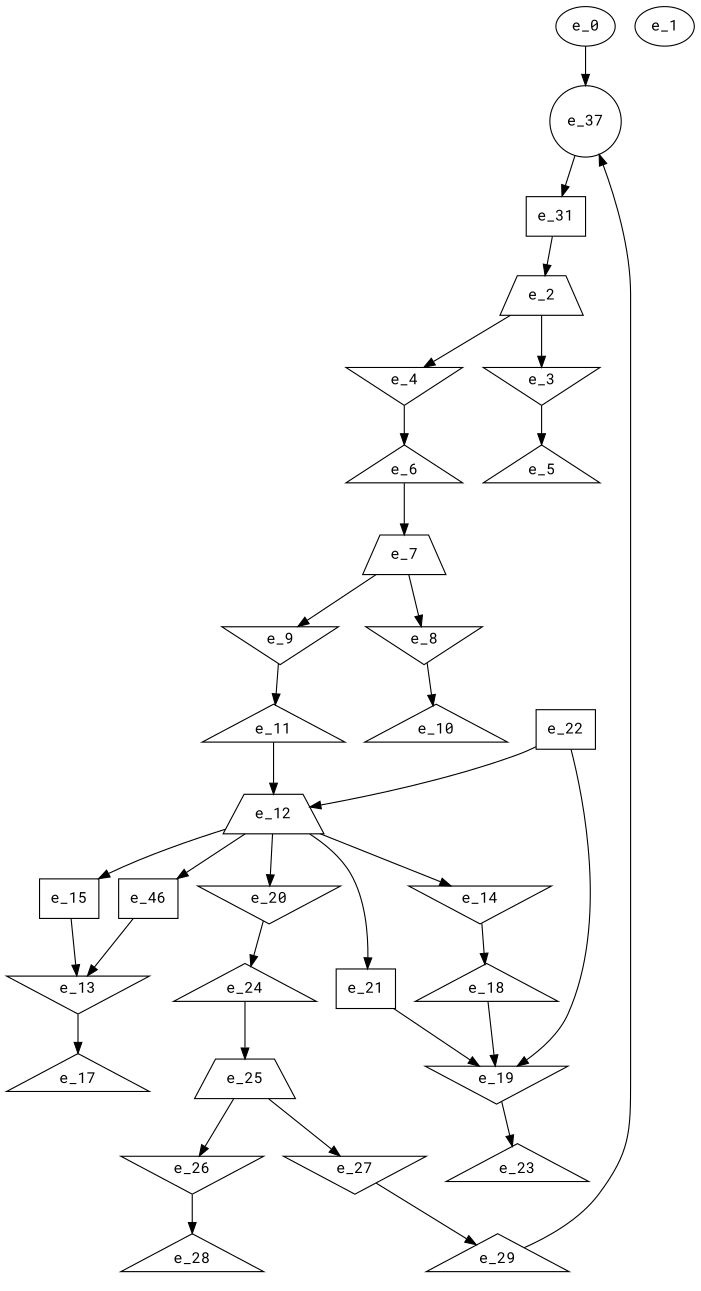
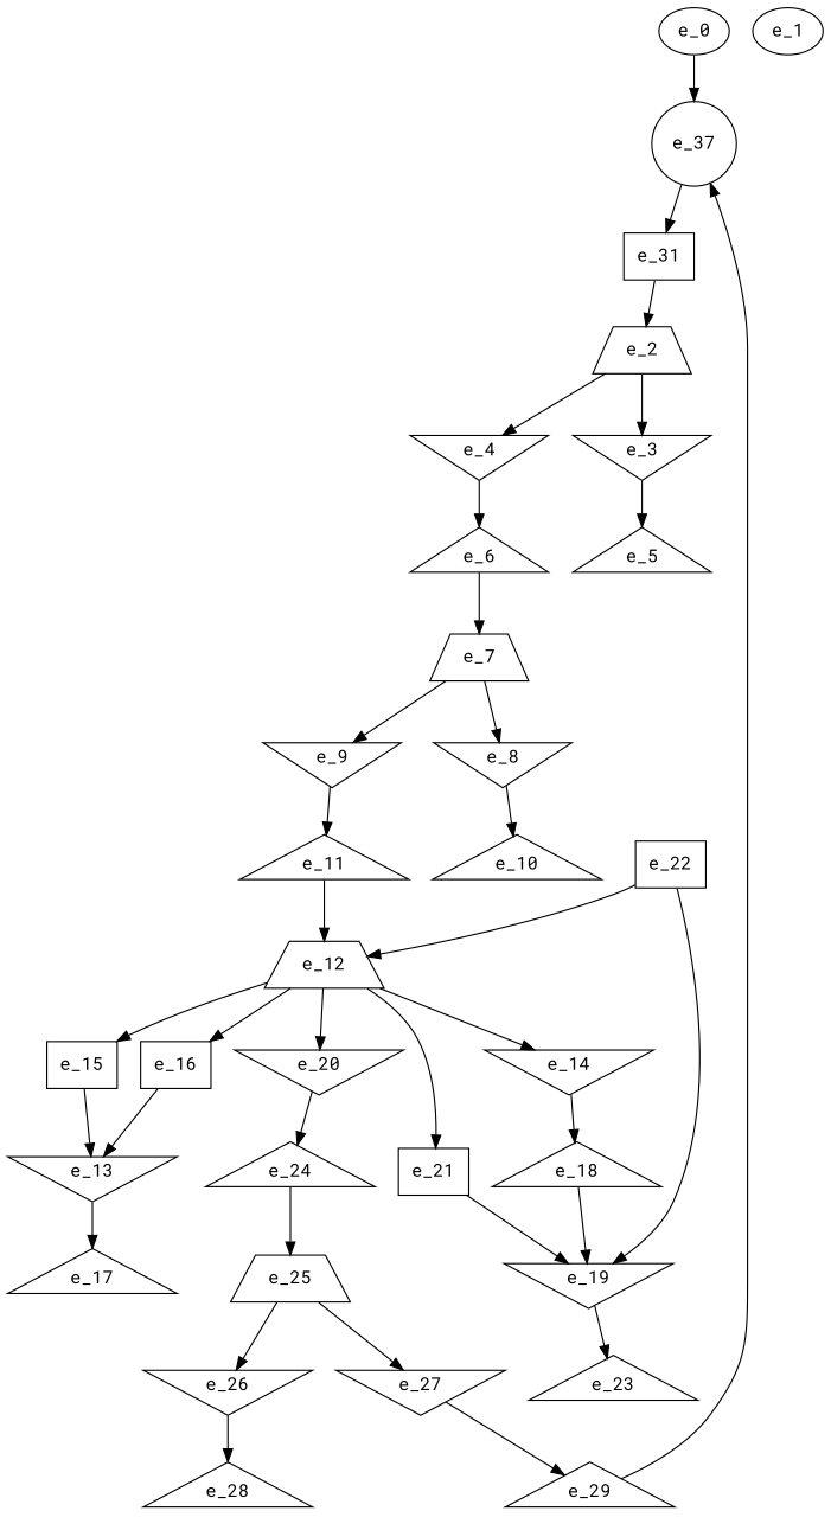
  digraph {
    fontname="Roboto Mono"
    node [fontname="Roboto Mono" shape=invtriangle]
    edge [fontname="Roboto Mono"]
    n1 [label=e_37 shape=circle]
    e_31 [shape=dot]
    e_0 [shape=""]
    e_1 [shape=""]
    e_2 [shape=trapezium]
    e_3
    e_4
    e_5 [shape=triangle]
    e_6 [shape=triangle]
    e_7 [shape=trapezium]
    e_8
    e_9
    e_10 [shape=triangle]
    e_11 [shape=triangle]
    e_12 [shape=trapezium]
    e_14
    e_15 [shape=dot]
-   e_16 [shape=dot label=e_46]
+   e_16 [shape=dot]
    e_20
    e_21 [shape=dot]
    e_18 [shape=triangle]
    e_13
    e_24 [shape=triangle]
    e_19
    e_22 [shape=dot]
    e_17 [shape=triangle]
    e_23 [shape=triangle]
    e_25 [shape=trapezium]
    e_26
    e_27
    e_28 [shape=triangle]
    e_29 [shape=triangle]
    n1 -> e_31
    e_31 -> e_2
    e_0 -> n1
    e_2 -> e_3
    e_2 -> e_4
    e_3 -> e_5
    e_4 -> e_6
    e_6 -> e_7
    e_7 -> e_8
    e_7 -> e_9
    e_8 -> e_10
    e_9 -> e_11
    e_11 -> e_12
    e_12 -> e_14
    e_12 -> e_15
    e_12 -> e_16
    e_12 -> e_20
    e_12 -> e_21
    e_14 -> e_18
    e_15 -> e_13
    e_16 -> e_13
    e_20 -> e_24
    e_21 -> e_19
    e_18 -> e_19
    e_13 -> e_17
    e_24 -> e_25
    e_19 -> e_23
    e_22 -> e_12
    e_22 -> e_19
    e_25 -> e_26
    e_25 -> e_27
    e_26 -> e_28
    e_27 -> e_29
    e_29 -> n1
  }
